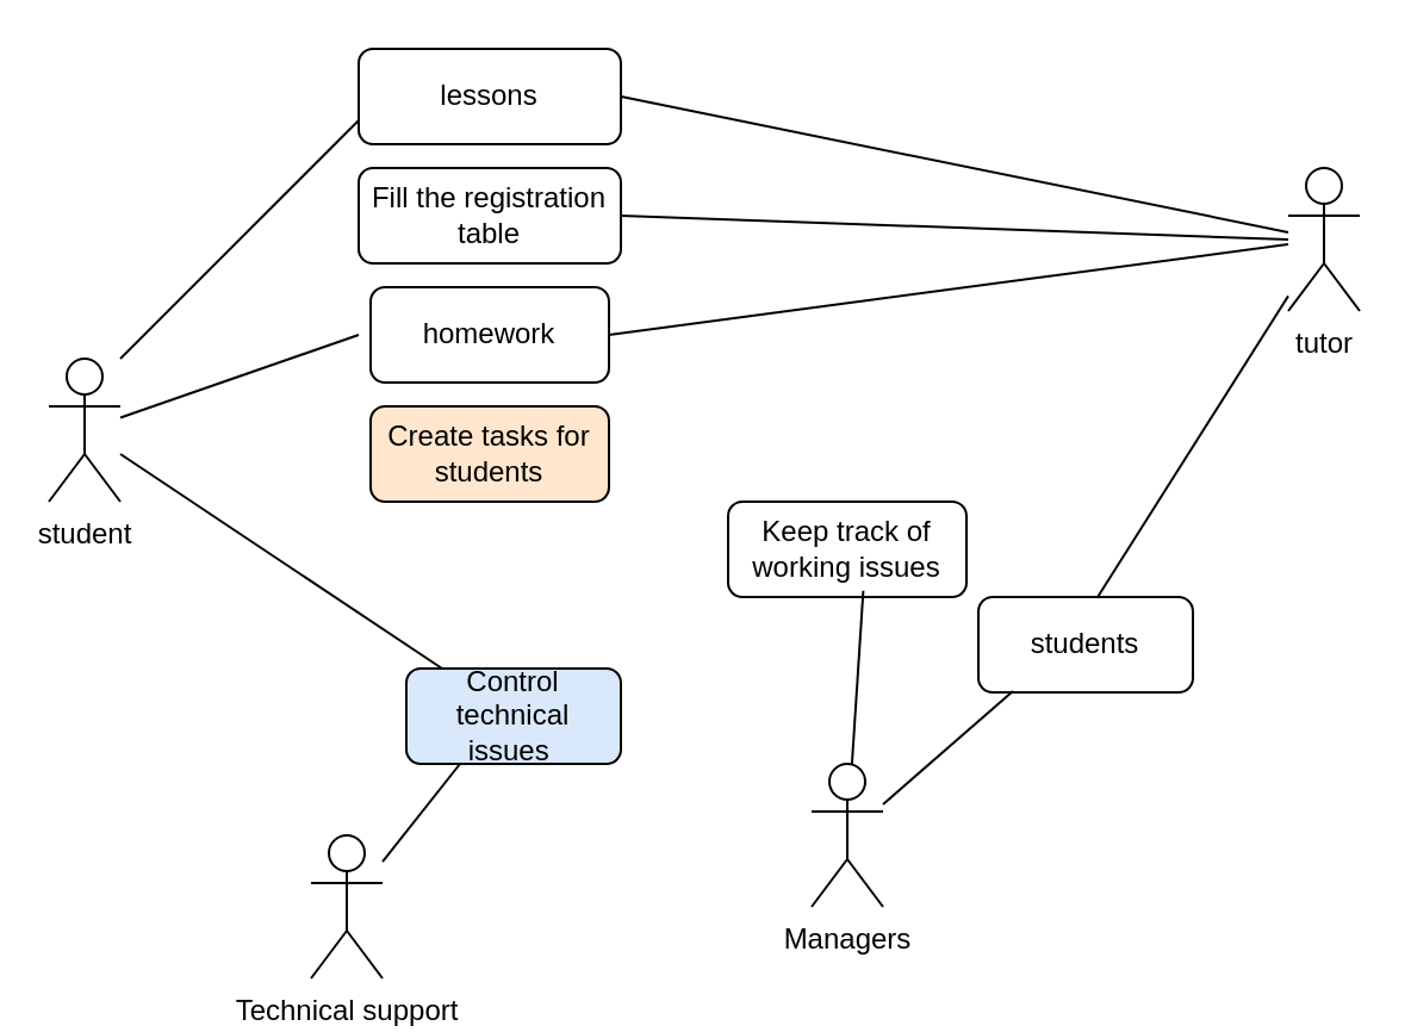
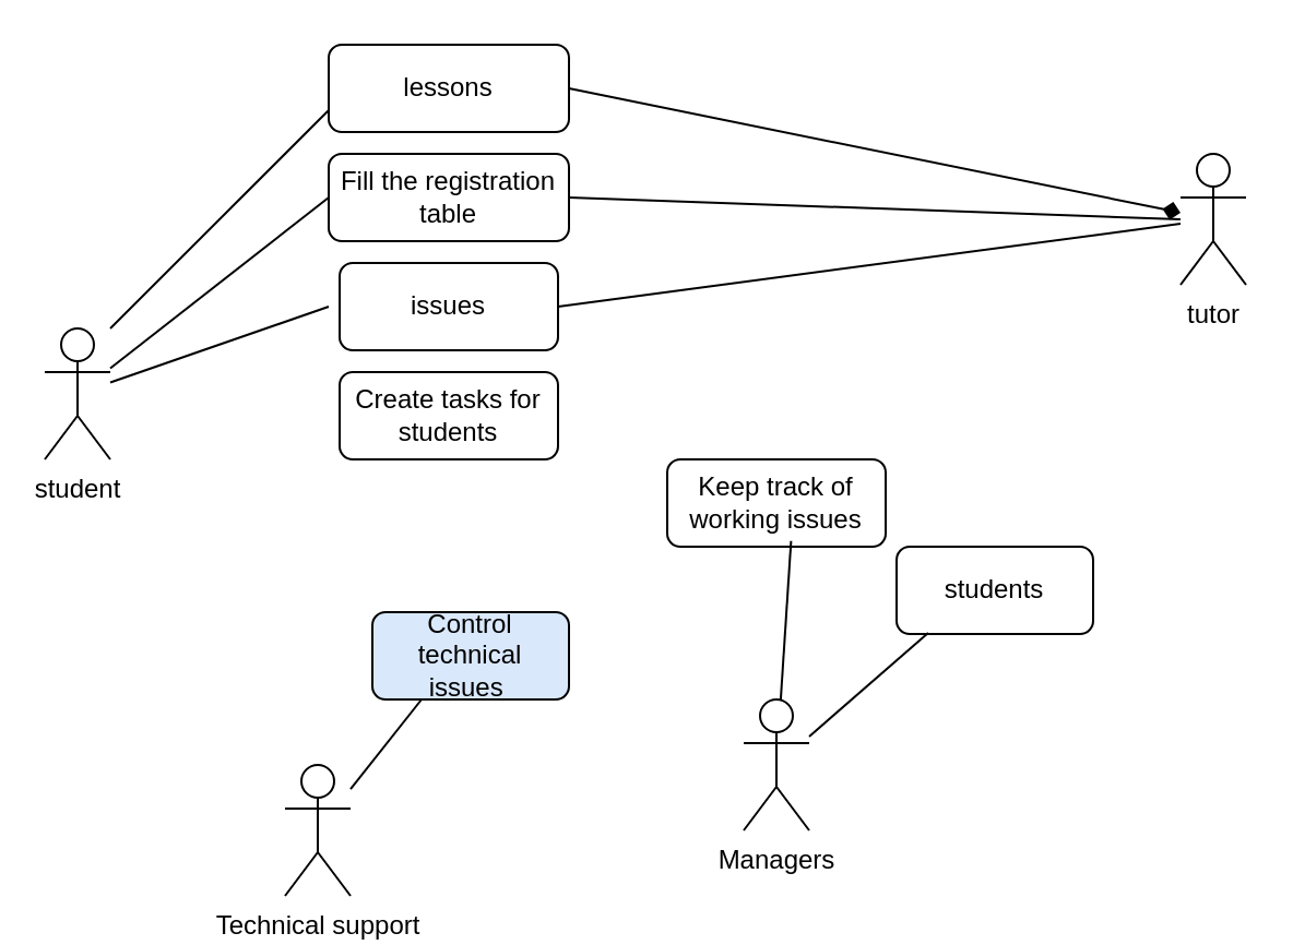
  <mxCell id="0" />
  <mxCell id="1" parent="0" />
  <mxCell id="2" value="student" style="shape=umlActor;verticalLabelPosition=bottom;verticalAlign=top;html=1;outlineConnect=0;" vertex="1" parent="1"><mxGeometry x="20" y="150" width="30" height="60" as="geometry" /></mxCell>
  <mxCell id="3" value="Fill the registration table" style="rounded=1;whiteSpace=wrap;html=1;" vertex="1" parent="1"><mxGeometry x="150" y="70" width="110" height="40" as="geometry" /></mxCell>
  <mxCell id="4" value="tutor" style="shape=umlActor;verticalLabelPosition=bottom;verticalAlign=top;html=1;outlineConnect=0;" vertex="1" parent="1"><mxGeometry x="540" y="70" width="30" height="60" as="geometry" /></mxCell>
  <mxCell id="5" value="lessons" style="rounded=1;whiteSpace=wrap;html=1;" vertex="1" parent="1"><mxGeometry x="150" y="20" width="110" height="40" as="geometry" /></mxCell>
  <mxCell id="6" value="Managers" style="shape=umlActor;verticalLabelPosition=bottom;verticalAlign=top;html=1;outlineConnect=0;" vertex="1" parent="1"><mxGeometry x="340" y="320" width="30" height="60" as="geometry" /></mxCell>
  <mxCell id="7" value="students" style="rounded=1;whiteSpace=wrap;html=1;" vertex="1" parent="1"><mxGeometry x="410" y="250" width="90" height="40" as="geometry" /></mxCell>
  <mxCell id="8" value="Keep track of working issues" style="rounded=1;whiteSpace=wrap;html=1;" vertex="1" parent="1"><mxGeometry x="305" y="210" width="100" height="40" as="geometry" /></mxCell>
  <mxCell id="9" value="Technical support" style="shape=umlActor;verticalLabelPosition=bottom;verticalAlign=top;html=1;outlineConnect=0;" vertex="1" parent="1"><mxGeometry x="130" y="350" width="30" height="60" as="geometry" /></mxCell>
  <mxCell id="10" value="Control technical issues&amp;nbsp;" style="rounded=1;whiteSpace=wrap;html=1;fillColor=#dae8fc;" vertex="1" parent="1"><mxGeometry x="170" y="280" width="90" height="40" as="geometry" /></mxCell>
- <mxCell id="11" value="homework" style="rounded=1;whiteSpace=wrap;html=1;" vertex="1" parent="1"><mxGeometry x="155" y="120" width="100" height="40" as="geometry" /></mxCell>
- <mxCell id="12" value="Create tasks for students" style="rounded=1;whiteSpace=wrap;html=1;fillColor=#ffe6cc;" vertex="1" parent="1"><mxGeometry x="155" y="170" width="100" height="40" as="geometry" /></mxCell>
+ <mxCell id="11" value="issues" style="rounded=1;whiteSpace=wrap;html=1;" vertex="1" parent="1"><mxGeometry x="155" y="120" width="100" height="40" as="geometry" /></mxCell>
+ <mxCell id="12" value="Create tasks for students" style="rounded=1;whiteSpace=wrap;html=1;" vertex="1" parent="1"><mxGeometry x="155" y="170" width="100" height="40" as="geometry" /></mxCell>
  <mxCell id="13" value="" style="endArrow=none;html=1;rounded=0;entryX=0;entryY=0.75;entryDx=0;entryDy=0;" edge="1" parent="1" target="5"><mxGeometry width="50" height="50" relative="1" as="geometry"><mxPoint x="50" y="150" as="sourcePoint" /><mxPoint x="90" y="100" as="targetPoint" /></mxGeometry></mxCell>
- <mxCell id="14" value="" style="endArrow=none;html=1;rounded=0;" edge="1" parent="1" source="2" target="10"><mxGeometry width="50" height="50" relative="1" as="geometry"><mxPoint x="50" y="180" as="sourcePoint" /><mxPoint x="100" y="130" as="targetPoint" /></mxGeometry></mxCell>
+ <mxCell id="14" value="" style="endArrow=none;html=1;rounded=0;entryX=0;entryY=0.5;entryDx=0;entryDy=0;" edge="1" parent="1" source="2" target="3"><mxGeometry width="50" height="50" relative="1" as="geometry"><mxPoint x="50" y="180" as="sourcePoint" /><mxPoint x="100" y="130" as="targetPoint" /></mxGeometry></mxCell>
  <mxCell id="15" value="" style="endArrow=none;html=1;rounded=0;" edge="1" parent="1" source="2"><mxGeometry width="50" height="50" relative="1" as="geometry"><mxPoint x="100" y="190" as="sourcePoint" /><mxPoint x="150" y="140" as="targetPoint" /></mxGeometry></mxCell>
- <mxCell id="16" value="" style="endArrow=none;html=1;rounded=0;exitX=1;exitY=0.5;exitDx=0;exitDy=0;" edge="1" parent="1" source="5" target="4"><mxGeometry width="50" height="50" relative="1" as="geometry"><mxPoint x="270" y="40" as="sourcePoint" /><mxPoint x="530" y="80" as="targetPoint" /></mxGeometry></mxCell>
+ <mxCell id="16" value="" style="endArrow=diamond;html=1;rounded=0;exitX=1;exitY=0.5;exitDx=0;exitDy=0;" edge="1" parent="1" source="5" target="4"><mxGeometry width="50" height="50" relative="1" as="geometry"><mxPoint x="270" y="40" as="sourcePoint" /><mxPoint x="530" y="80" as="targetPoint" /></mxGeometry></mxCell>
  <mxCell id="17" value="" style="endArrow=none;html=1;rounded=0;" edge="1" parent="1"><mxGeometry width="50" height="50" relative="1" as="geometry"><mxPoint x="260" y="90" as="sourcePoint" /><mxPoint x="540" y="100" as="targetPoint" /></mxGeometry></mxCell>
  <mxCell id="18" value="" style="endArrow=none;html=1;rounded=0;exitX=1;exitY=0.5;exitDx=0;exitDy=0;" edge="1" parent="1" source="11" target="4"><mxGeometry width="50" height="50" relative="1" as="geometry"><mxPoint x="260" y="140" as="sourcePoint" /><mxPoint x="530" y="100" as="targetPoint" /></mxGeometry></mxCell>
- <mxCell id="19" value="" style="endArrow=none;html=1;rounded=0;exitX=0.556;exitY=0;exitDx=0;exitDy=0;exitPerimeter=0;" edge="1" parent="1" source="7" target="4"><mxGeometry width="50" height="50" relative="1" as="geometry"><mxPoint x="460" y="240" as="sourcePoint" /><mxPoint x="510" y="190" as="targetPoint" /></mxGeometry></mxCell>
  <mxCell id="20" value="" style="endArrow=none;html=1;rounded=0;entryX=0.161;entryY=0.988;entryDx=0;entryDy=0;entryPerimeter=0;" edge="1" parent="1" source="6" target="7"><mxGeometry width="50" height="50" relative="1" as="geometry"><mxPoint x="380" y="380" as="sourcePoint" /><mxPoint x="430" y="330" as="targetPoint" /></mxGeometry></mxCell>
  <mxCell id="21" value="" style="endArrow=none;html=1;rounded=0;entryX=0.567;entryY=0.934;entryDx=0;entryDy=0;entryPerimeter=0;" edge="1" parent="1" source="6" target="8"><mxGeometry width="50" height="50" relative="1" as="geometry"><mxPoint x="310" y="320" as="sourcePoint" /><mxPoint x="360" y="270" as="targetPoint" /></mxGeometry></mxCell>
  <mxCell id="22" value="" style="endArrow=none;html=1;rounded=0;entryX=0.25;entryY=1;entryDx=0;entryDy=0;" edge="1" parent="1" source="9" target="10"><mxGeometry width="50" height="50" relative="1" as="geometry"><mxPoint x="100" y="380" as="sourcePoint" /><mxPoint x="150" y="330" as="targetPoint" /></mxGeometry></mxCell>
